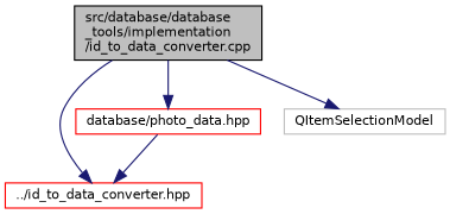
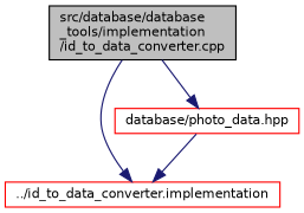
  digraph {
    node [color=red fillcolor=white fontname=Helvetica fontsize=10 shape=record style=filled]
    edge [color=midnightblue fontname=Helvetica fontsize=10 labelfontname=Helvetica labelfontsize=10 style=solid]
    n1 [color=black fillcolor=grey75 fontcolor=black height=0.2 label="src/database/database\l_tools/implementation\l/id_to_data_converter.cpp" width=0.4]
-   n2 [height=0.2 label="../id_to_data_converter.hpp" width=0.4]
+   n2 [height=0.2 label="../id_to_data_converter.implementation" width=0.4]
    n3 [height=0.2 label="database/photo_data.hpp" width=0.4]
-   n4 [color=grey75 height=0.2 label=QItemSelectionModel width=0.4]
    n1 -> n2
    n1 -> n3
-   n1 -> n4
    n3 -> n2
  }
